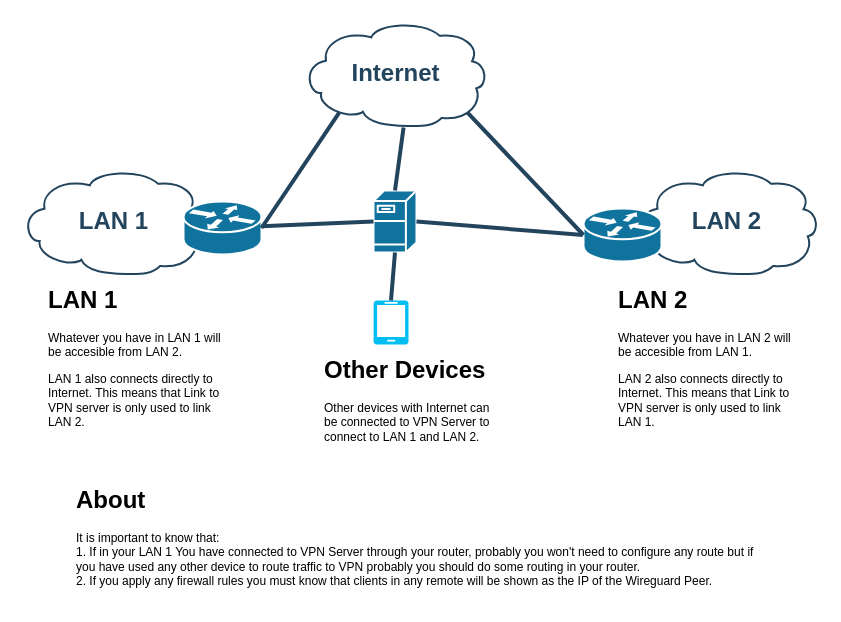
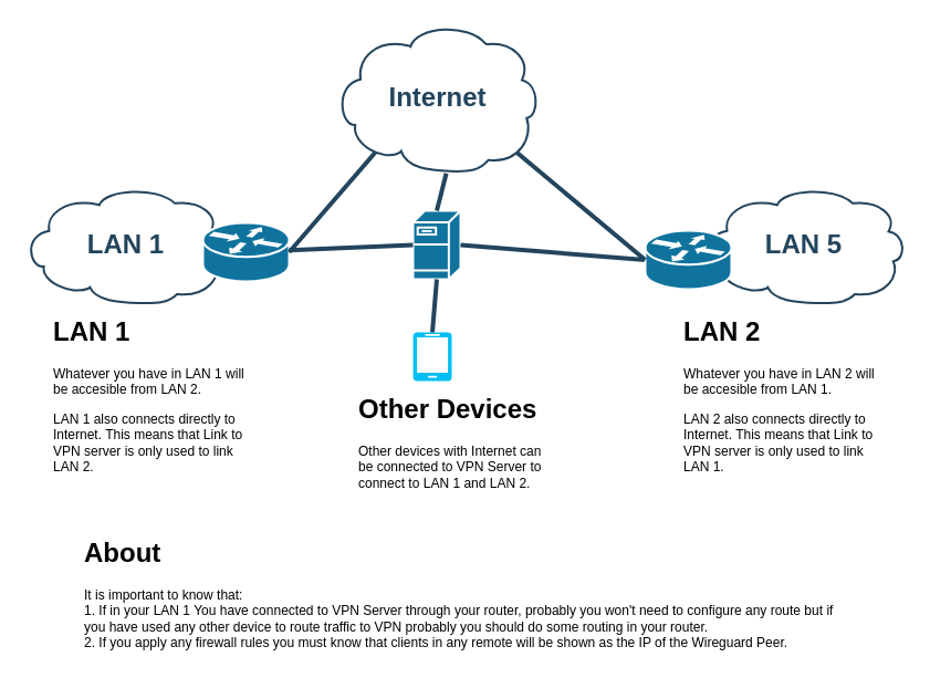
  <mxCell id="0" />
  <mxCell id="1" parent="0" />
- <mxCell id="2" value="LAN 2" style="shape=mxgraph.cisco.storage.cloud;html=1;dashed=0;strokeColor=#23445D;fillColor=#ffffff;strokeWidth=2;fontFamily=Helvetica;fontSize=24;fontColor=#23445D;fontStyle=1" vertex="1" parent="1"><mxGeometry x="633" y="168" width="186" height="106" as="geometry" /></mxCell>
+ <mxCell id="2" value="LAN 5" style="shape=mxgraph.cisco.storage.cloud;html=1;dashed=0;strokeColor=#23445D;fillColor=#ffffff;strokeWidth=2;fontFamily=Helvetica;fontSize=24;fontColor=#23445D;fontStyle=1" vertex="1" parent="1"><mxGeometry x="633" y="168" width="186" height="106" as="geometry" /></mxCell>
  <mxCell id="3" value="" style="shape=mxgraph.cisco.servers.fileserver;html=1;dashed=0;fillColor=#10739E;strokeColor=#ffffff;strokeWidth=2;verticalLabelPosition=bottom;verticalAlign=top;fontFamily=Helvetica;fontSize=36;fontColor=#FFB366" parent="1" vertex="1"><mxGeometry x="373" y="190" width="43" height="62" as="geometry" /></mxCell>
- <mxCell id="4" value="Internet" style="shape=mxgraph.cisco.storage.cloud;html=1;dashed=0;strokeColor=#23445D;fillColor=#ffffff;strokeWidth=2;fontFamily=Helvetica;fontSize=24;fontColor=#23445D;align=center;fontStyle=1" parent="1" vertex="1"><mxGeometry x="301.5" y="20" width="186" height="106" as="geometry" /></mxCell>
+ <mxCell id="4" value="Internet" style="shape=mxgraph.cisco.storage.cloud;html=1;dashed=0;strokeColor=#23445D;fillColor=#ffffff;strokeWidth=2;fontFamily=Helvetica;fontSize=24;fontColor=#23445D;align=center;fontStyle=1" parent="1" vertex="1"><mxGeometry x="301.5" y="20" width="186" height="135" as="geometry" /></mxCell>
  <mxCell id="5" value="LAN 1" style="shape=mxgraph.cisco.storage.cloud;html=1;dashed=0;strokeColor=#23445D;fillColor=#ffffff;strokeWidth=2;fontFamily=Helvetica;fontSize=24;fontColor=#23445D;fontStyle=1" parent="1" vertex="1"><mxGeometry x="20" y="168" width="186" height="106" as="geometry" /></mxCell>
  <mxCell id="6" value="" style="shape=mxgraph.cisco.routers.router;html=1;dashed=0;fillColor=#10739E;strokeColor=#ffffff;strokeWidth=2;verticalLabelPosition=bottom;verticalAlign=top;fontFamily=Helvetica;fontSize=36;fontColor=#FFB366" parent="1" vertex="1"><mxGeometry x="183" y="201" width="78" height="53" as="geometry" /></mxCell>
  <mxCell id="7" value="" style="elbow=horizontal;endArrow=none;html=1;strokeColor=#23445D;endFill=0;strokeWidth=4;rounded=1;exitX=0;exitY=0.5;exitDx=0;exitDy=0;exitPerimeter=0;" parent="1" source="3" target="6" edge="1"><mxGeometry width="100" height="100" relative="1" as="geometry"><mxPoint x="380.831" y="342" as="sourcePoint" /><mxPoint x="383.278" y="330.083" as="targetPoint" /></mxGeometry></mxCell>
  <mxCell id="8" value="" style="elbow=horizontal;endArrow=none;html=1;strokeColor=#23445D;endFill=0;strokeWidth=4;rounded=1;exitX=0;exitY=0.5;exitDx=0;exitDy=0;exitPerimeter=0;entryX=1;entryY=0.5;entryDx=0;entryDy=0;entryPerimeter=0;" edge="1" parent="1" source="9" target="3"><mxGeometry width="100" height="100" relative="1" as="geometry"><mxPoint x="563" y="340" as="sourcePoint" /><mxPoint x="440.892" y="452" as="targetPoint" /></mxGeometry></mxCell>
  <mxCell id="9" value="" style="shape=mxgraph.cisco.routers.router;html=1;dashed=0;fillColor=#10739E;strokeColor=#ffffff;strokeWidth=2;verticalLabelPosition=bottom;verticalAlign=top;fontFamily=Helvetica;fontSize=36;fontColor=#FFB366" vertex="1" parent="1"><mxGeometry x="583" y="208" width="78" height="53" as="geometry" /></mxCell>
  <mxCell id="10" value="&lt;h1&gt;LAN 1&lt;/h1&gt;&lt;p&gt;Whatever you have in LAN 1 will be accesible from LAN 2.&lt;/p&gt;&lt;p&gt;LAN 1 also connects directly to Internet. This means that Link to VPN server is only used to link LAN 2.&lt;/p&gt;" style="text;html=1;strokeColor=none;fillColor=none;spacing=5;spacingTop=-20;whiteSpace=wrap;overflow=hidden;rounded=0;" vertex="1" parent="1"><mxGeometry x="43" y="280" width="190" height="160" as="geometry" /></mxCell>
  <mxCell id="11" value="&lt;h1&gt;LAN 2&lt;/h1&gt;&lt;p&gt;Whatever you have in LAN 2 will be accesible from LAN 1.&lt;/p&gt;&lt;p&gt;LAN 2 also connects directly to Internet. This means that Link to VPN server is only used to link LAN 1.&lt;br&gt;&lt;/p&gt;" style="text;html=1;strokeColor=none;fillColor=none;spacing=5;spacingTop=-20;whiteSpace=wrap;overflow=hidden;rounded=0;" vertex="1" parent="1"><mxGeometry x="613" y="280" width="190" height="160" as="geometry" /></mxCell>
  <mxCell id="12" value="&lt;h1&gt;About&lt;/h1&gt;&lt;div&gt;It is important to know that:&lt;/div&gt;&lt;div&gt;1. If in your LAN 1 You have connected to VPN Server through your router, probably you won't need to configure any route but if you have used any other device to route traffic to VPN probably you should do some routing in your router.&lt;/div&gt;&lt;div&gt;2. If you apply any firewall rules you must know that clients in any remote will be shown as the IP of the Wireguard Peer.&lt;/div&gt;&lt;div&gt;&lt;br&gt;&lt;/div&gt;" style="text;html=1;strokeColor=none;fillColor=none;spacing=5;spacingTop=-20;whiteSpace=wrap;overflow=hidden;rounded=0;" vertex="1" parent="1"><mxGeometry x="71" y="480" width="702" height="120" as="geometry" /></mxCell>
  <mxCell id="13" value="" style="elbow=horizontal;endArrow=none;html=1;strokeColor=#23445D;endFill=0;strokeWidth=4;rounded=1;exitX=0.2;exitY=0.87;exitDx=0;exitDy=0;exitPerimeter=0;entryX=1;entryY=0.5;entryDx=0;entryDy=0;entryPerimeter=0;" edge="1" parent="1" source="4" target="6"><mxGeometry width="100" height="100" relative="1" as="geometry"><mxPoint x="383" y="231" as="sourcePoint" /><mxPoint x="271" y="235.821" as="targetPoint" /></mxGeometry></mxCell>
  <mxCell id="14" value="" style="elbow=horizontal;endArrow=none;html=1;strokeColor=#23445D;endFill=0;strokeWidth=4;rounded=1;exitX=0.546;exitY=1.009;exitDx=0;exitDy=0;exitPerimeter=0;entryX=0.5;entryY=0;entryDx=0;entryDy=0;entryPerimeter=0;" edge="1" parent="1" source="4" target="3"><mxGeometry width="100" height="100" relative="1" as="geometry"><mxPoint x="393" y="241" as="sourcePoint" /><mxPoint x="281" y="245.821" as="targetPoint" /></mxGeometry></mxCell>
  <mxCell id="15" value="" style="elbow=horizontal;endArrow=none;html=1;strokeColor=#23445D;endFill=0;strokeWidth=4;rounded=1;exitX=0;exitY=0.5;exitDx=0;exitDy=0;exitPerimeter=0;entryX=0.89;entryY=0.87;entryDx=0;entryDy=0;entryPerimeter=0;" edge="1" parent="1" source="9" target="4"><mxGeometry width="100" height="100" relative="1" as="geometry"><mxPoint x="403" y="251" as="sourcePoint" /><mxPoint x="291" y="255.821" as="targetPoint" /></mxGeometry></mxCell>
  <mxCell id="16" value="" style="verticalLabelPosition=bottom;html=1;verticalAlign=top;align=center;strokeColor=none;fillColor=#00BEF2;shape=mxgraph.azure.mobile;pointerEvents=1;" vertex="1" parent="1"><mxGeometry x="373" y="300" width="35" height="44" as="geometry" /></mxCell>
  <mxCell id="17" value="" style="elbow=horizontal;endArrow=none;html=1;strokeColor=#23445D;endFill=0;strokeWidth=4;rounded=1;exitX=0.5;exitY=1;exitDx=0;exitDy=0;exitPerimeter=0;entryX=0.5;entryY=0;entryDx=0;entryDy=0;entryPerimeter=0;" edge="1" parent="1" source="3" target="16"><mxGeometry width="100" height="100" relative="1" as="geometry"><mxPoint x="348.7" y="122.22" as="sourcePoint" /><mxPoint x="271" y="237.5" as="targetPoint" /></mxGeometry></mxCell>
  <mxCell id="18" value="&lt;h1&gt;Other Devices&lt;/h1&gt;&lt;div&gt;Other devices with Internet can be connected to VPN Server to connect to LAN 1 and LAN 2.&lt;/div&gt;" style="text;html=1;strokeColor=none;fillColor=none;spacing=5;spacingTop=-20;whiteSpace=wrap;overflow=hidden;rounded=0;" vertex="1" parent="1"><mxGeometry x="319" y="350" width="190" height="120" as="geometry" /></mxCell>
